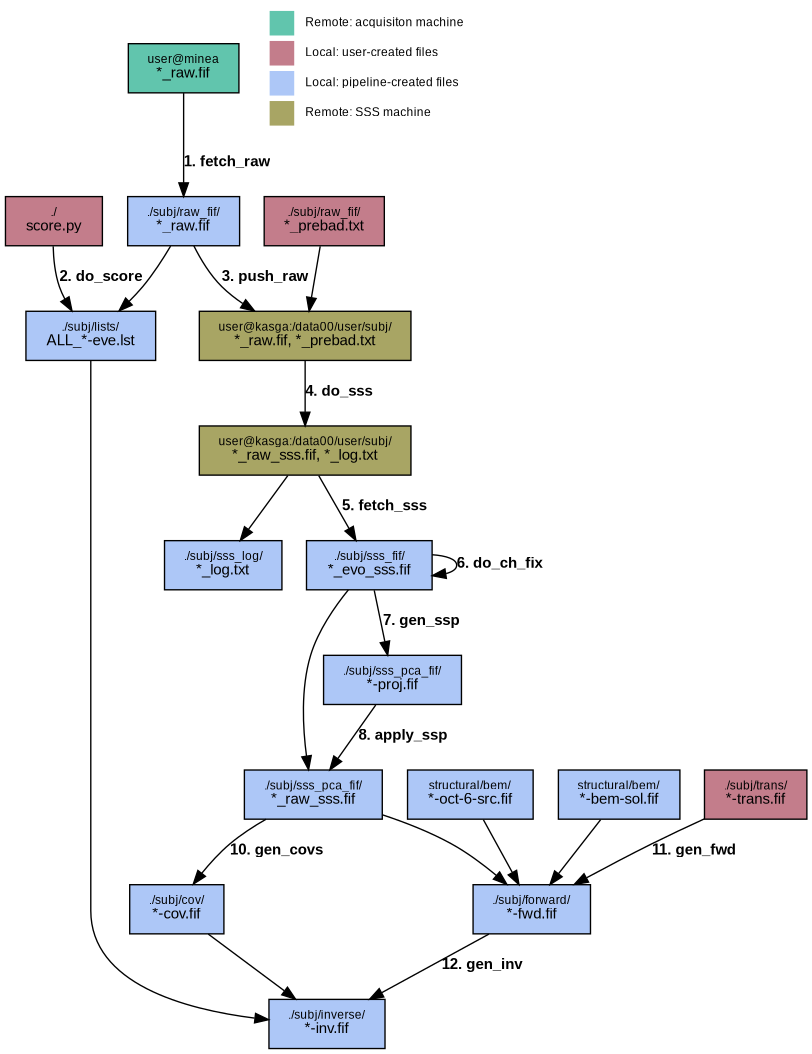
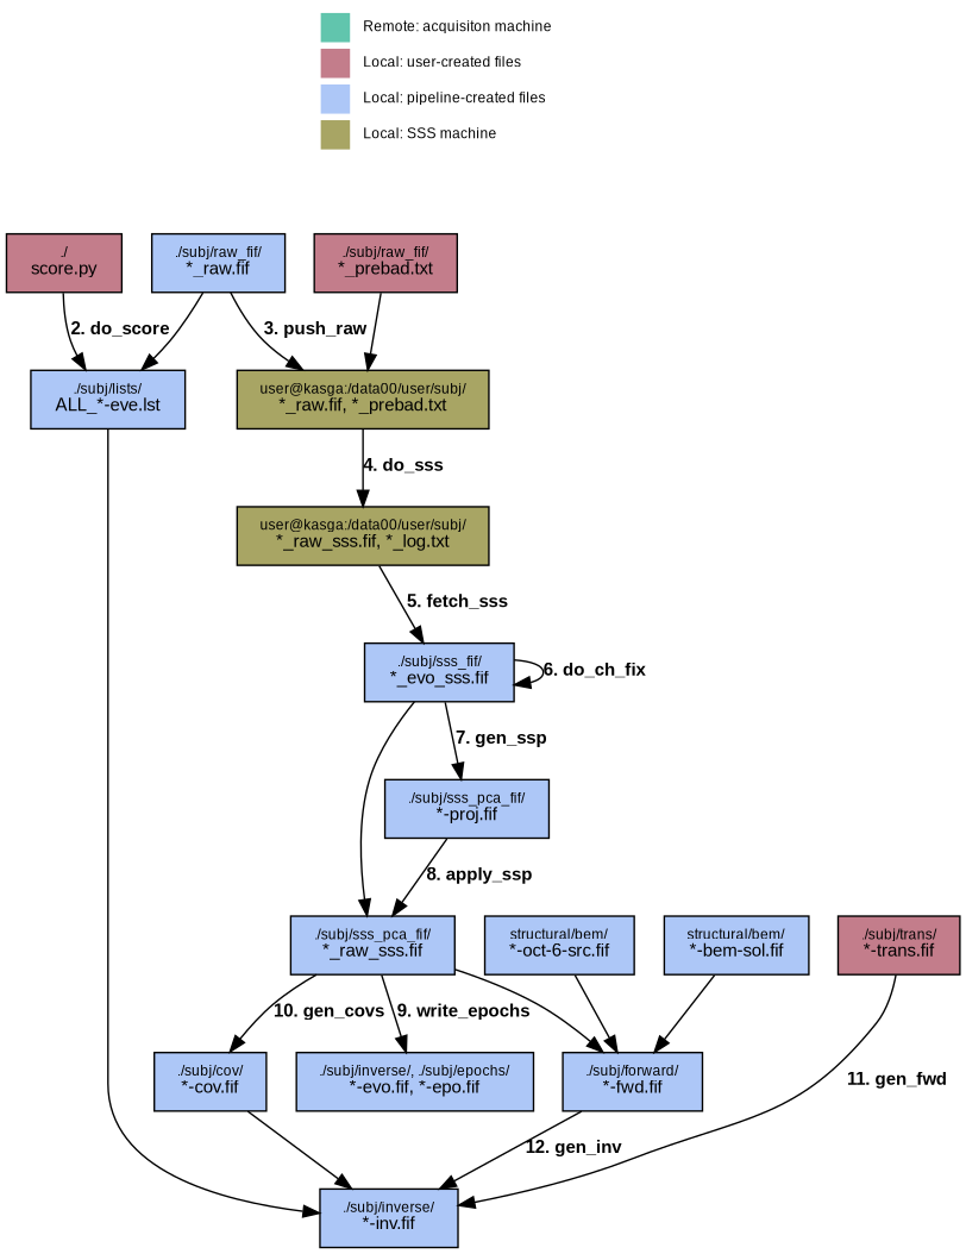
  strict digraph {
    node [fillcolor="#ADC7F7" fontcolor="#000000" fontname=Arial fontsize=9 margin="0.2,0.1" shape=box style=filled]
    edge [fontname=Arial fontsize=11]
    n1 [fillcolor="#C37D8B" height=0.5 label=<<FONT POINT-SIZE="9">./</FONT><BR/><FONT POINT-SIZE="11">score.py</FONT>> width=0.98611]
    n2 [height=0.5 label=<<FONT POINT-SIZE="9">./subj/lists/</FONT><BR/><FONT POINT-SIZE="11">ALL_*-eve.lst</FONT>> width=1.3194]
    n3 [height=0.5 label=<<FONT POINT-SIZE="9">./subj/inverse/</FONT><BR/><FONT POINT-SIZE="11">*-inv.fif</FONT>> width=1.1806]
+   n4 [height=0.5 label=<<FONT POINT-SIZE="9">./subj/inverse/, ./subj/epochs/</FONT><BR/><FONT POINT-SIZE="11">*-evo.fif, *-epo.fif</FONT>> width=2.0278]
    n5 [height=0.5 label=<<FONT POINT-SIZE="9">structural/bem/</FONT><BR/><FONT POINT-SIZE="11">*-bem-sol.fif</FONT>> width=1.2361]
    n6 [height=0.5 label=<<FONT POINT-SIZE="9">./subj/forward/</FONT><BR/><FONT POINT-SIZE="11">*-fwd.fif</FONT>> width=1.1944]
    n7 [fillcolor="#C37D8B" height=0.5 label=<<FONT POINT-SIZE="9">./subj/raw_fif/</FONT><BR/><FONT POINT-SIZE="11">*_prebad.txt</FONT>> width=1.2222]
    n8 [fillcolor="#A8A564" height=0.5 label=<<FONT POINT-SIZE="9">user@kasga:/data00/user/subj/</FONT><BR/><FONT POINT-SIZE="11">*_raw.fif, *_prebad.txt</FONT>> width=2.1528]
    n9 [fillcolor="#A8A564" height=0.5 label=<<FONT POINT-SIZE="9">user@kasga:/data00/user/subj/</FONT><BR/><FONT POINT-SIZE="11">*_raw_sss.fif, *_log.txt</FONT>> width=2.1528]
    n10 [height=0.5 label=<<FONT POINT-SIZE="9">./subj/sss_fif/</FONT><BR/><FONT POINT-SIZE="11">*_evo_sss.fif</FONT>> width=1.2778]
-   n11 [height=0.5 label=<<FONT POINT-SIZE="9">./subj/sss_log/</FONT><BR/><FONT POINT-SIZE="11">*_log.txt</FONT>> width=1.1944]
    n12 [height=0.5 label=<<FONT POINT-SIZE="9">./subj/sss_pca_fif/</FONT><BR/><FONT POINT-SIZE="11">*_raw_sss.fif</FONT>> width=1.4028]
    n13 [height=0.5 label=<<FONT POINT-SIZE="9">./subj/sss_pca_fif/</FONT><BR/><FONT POINT-SIZE="11">*-proj.fif</FONT>> width=1.4028]
    n14 [height=0.5 label=<<FONT POINT-SIZE="9">./subj/cov/</FONT><BR/><FONT POINT-SIZE="11">*-cov.fif</FONT>> width=0.95833]
    n15 [fillcolor="#C37D8B" height=0.5 label=<<FONT POINT-SIZE="9">./subj/trans/</FONT><BR/><FONT POINT-SIZE="11">*-trans.fif</FONT>> width=1.0417]
-   n16 [fillcolor="#61C5AD" height=0.5 label=<<FONT POINT-SIZE="9">user@minea</FONT><BR/><FONT POINT-SIZE="11">*_raw.fif</FONT>> width=1.125]
    n17 [height=0.5 label=<<FONT POINT-SIZE="9">./subj/raw_fif/</FONT><BR/><FONT POINT-SIZE="11">*_raw.fif</FONT>> width=1.1389]
    n18 [height=0.5 label=<<FONT POINT-SIZE="9">structural/bem/</FONT><BR/><FONT POINT-SIZE="11">*-oct-6-src.fif</FONT>> width=1.2778]
-   n19 [height=1.2778 label=<<TABLE BORDER="0" CELLBORDER="0" CELLSPACING="4" CELLPADDING="4"><TR><TD BGCOLOR="#61C5AD">    </TD><TD ALIGN="left">Remote: acquisiton machine</TD></TR><TR><TD BGCOLOR="#C37D8B">    </TD><TD ALIGN="left">Local: user-created files</TD></TR><TR><TD BGCOLOR="#ADC7F7">    </TD><TD ALIGN="left">Local: pipeline-created files</TD></TR><TR><TD BGCOLOR="#A8A564">    </TD><TD ALIGN="left">Remote: SSS machine</TD></TR></TABLE>> margin=0 shape=plaintext width=2.1528 fillcolor="" fontcolor="" style=""]
+   n19 [height=1.2778 label=<<TABLE BORDER="0" CELLBORDER="0" CELLSPACING="4" CELLPADDING="4"><TR><TD BGCOLOR="#61C5AD">    </TD><TD ALIGN="left">Remote: acquisiton machine</TD></TR><TR><TD BGCOLOR="#C37D8B">    </TD><TD ALIGN="left">Local: user-created files</TD></TR><TR><TD BGCOLOR="#ADC7F7">    </TD><TD ALIGN="left">Local: pipeline-created files</TD></TR><TR><TD BGCOLOR="#A8A564">    </TD><TD ALIGN="left">Local: SSS machine</TD></TR></TABLE>> margin=0 shape=plaintext width=2.1528 fillcolor="" fontcolor="" style=""]
    n1 -> n2 [label=<<B>2. do_score</B>>]
    n2 -> n3
    n5 -> n6
    n6 -> n3 [label=<<B>12. gen_inv</B>>]
    n7 -> n8
    n8 -> n9 [label=<<B>4. do_sss</B>>]
    n9 -> n10 [label=<<B>5. fetch_sss</B>>]
-   n9 -> n11
    n10 -> n10 [label=<<B>6. do_ch_fix</B>>]
    n10 -> n12
    n10 -> n13 [label=<<B>7. gen_ssp</B>>]
+   n12 -> n4 [label=<<B>9. write_epochs</B>>]
    n12 -> n6
    n12 -> n14 [label=<<B>10. gen_covs</B>>]
    n13 -> n12 [label=<<B>8. apply_ssp</B>>]
    n14 -> n3
-   n15 -> n6 [label=<<B>11. gen_fwd</B>>]
-   n16 -> n17 [label=<<B>1. fetch_raw</B>>]
+   n15 -> n3 [label=<<B>11. gen_fwd</B>>]
    n17 -> n2
    n17 -> n8 [label=<<B>3. push_raw</B>>]
    n18 -> n6
  }
